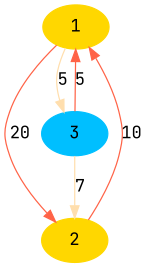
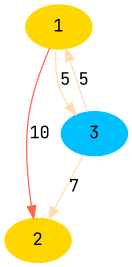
  digraph {
    fontname="JetBrains Mono"
    node [color=gold1 fontname="JetBrains Mono" style=filled]
    edge [color=navajowhite fontname="JetBrains Mono"]
    1
    2
    3 [color=deepskyblue1]
-   1 -> 2 [color=tomato label=20]
+   1 -> 2 [color=tomato label=10]
    1 -> 3 [label=5]
-   2 -> 1 [color=tomato label=10]
-   3 -> 1 [color=tomato label=5]
+   3 -> 1 [label=5]
    3 -> 2 [label=7]
  }
